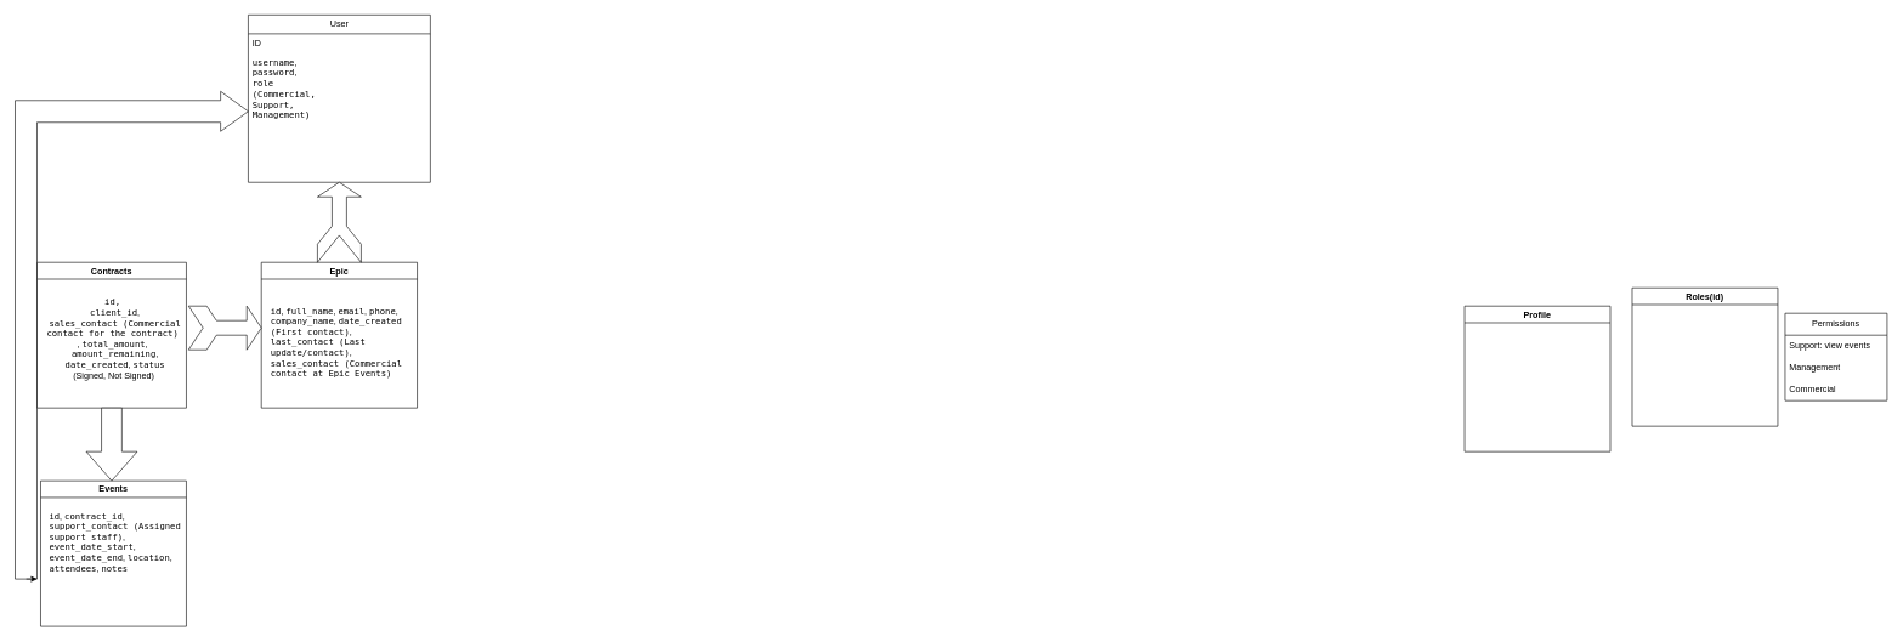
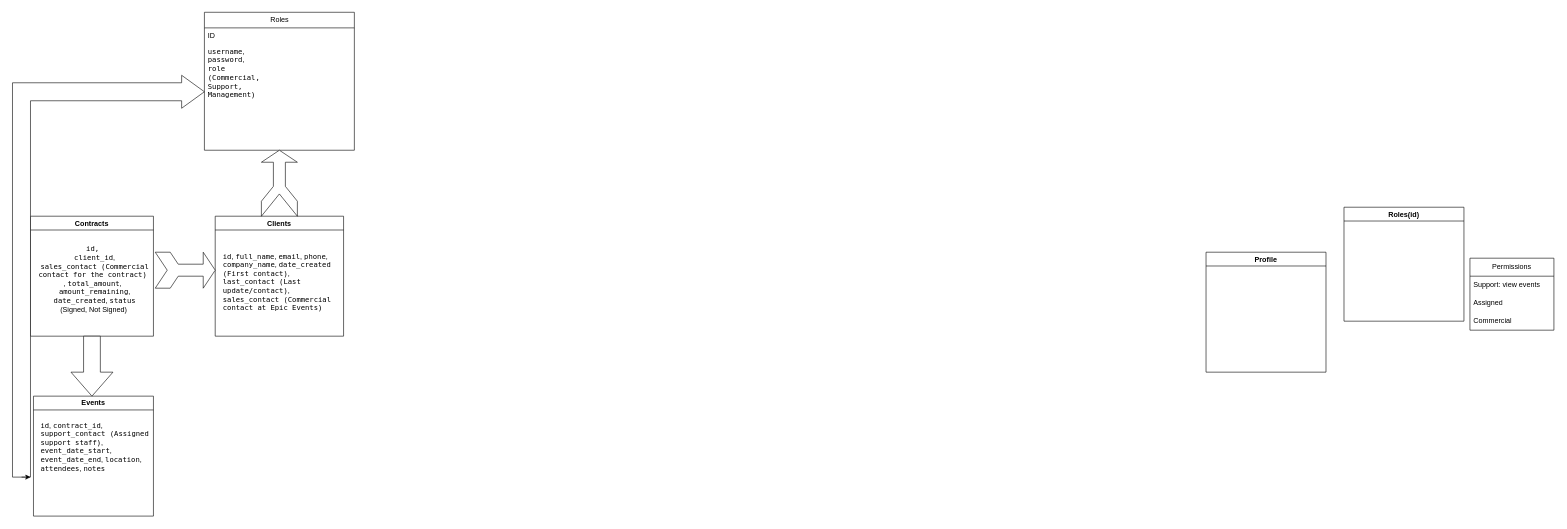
  <mxCell id="0" />
  <mxCell id="1" parent="0" />
- <mxCell id="2" value="User" style="swimlane;fontStyle=0;childLayout=stackLayout;horizontal=1;startSize=26;fillColor=none;horizontalStack=0;resizeParent=1;resizeParentMax=0;resizeLast=0;collapsible=1;marginBottom=0;html=1;" parent="1" vertex="1"><mxGeometry x="340" y="20" width="250" height="230" as="geometry" /></mxCell>
+ <mxCell id="2" value="Roles" style="swimlane;fontStyle=0;childLayout=stackLayout;horizontal=1;startSize=26;fillColor=none;horizontalStack=0;resizeParent=1;resizeParentMax=0;resizeLast=0;collapsible=1;marginBottom=0;html=1;" parent="1" vertex="1"><mxGeometry x="340" y="20" width="250" height="230" as="geometry" /></mxCell>
  <mxCell id="3" value="ID" style="text;strokeColor=none;fillColor=none;align=left;verticalAlign=top;spacingLeft=4;spacingRight=4;overflow=hidden;rotatable=0;points=[[0,0.5],[1,0.5]];portConstraint=eastwest;whiteSpace=wrap;html=1;" parent="2" vertex="1"><mxGeometry y="26" width="250" height="26" as="geometry" /></mxCell>
  <mxCell id="4" value="&lt;div&gt;&lt;code&gt;username&lt;/code&gt;,&lt;/div&gt;&lt;div&gt;&lt;code&gt;password&lt;/code&gt;,&lt;/div&gt;&lt;div&gt;&lt;code&gt;role&amp;nbsp;&lt;/code&gt;&lt;/div&gt;&lt;div&gt;&lt;code&gt;(Commercial,&amp;nbsp;&lt;/code&gt;&lt;/div&gt;&lt;div&gt;&lt;code&gt;Support,&amp;nbsp;&lt;/code&gt;&lt;/div&gt;&lt;div&gt;&lt;code&gt;Management)&lt;/code&gt;&lt;br&gt;&lt;/div&gt;" style="text;strokeColor=none;fillColor=none;align=left;verticalAlign=top;spacingLeft=4;spacingRight=4;overflow=hidden;rotatable=0;points=[[0,0.5],[1,0.5]];portConstraint=eastwest;whiteSpace=wrap;html=1;" parent="2" vertex="1"><mxGeometry y="52" width="250" height="178" as="geometry" /></mxCell>
  <mxCell id="5" value="Profile" style="swimlane;whiteSpace=wrap;html=1;" parent="1" vertex="1"><mxGeometry x="2010" y="420" width="200" height="200" as="geometry" /></mxCell>
  <mxCell id="6" value="Permissions" style="swimlane;fontStyle=0;childLayout=stackLayout;horizontal=1;startSize=30;horizontalStack=0;resizeParent=1;resizeParentMax=0;resizeLast=0;collapsible=1;marginBottom=0;whiteSpace=wrap;html=1;" parent="1" vertex="1"><mxGeometry x="2450" y="430" width="140" height="120" as="geometry" /></mxCell>
  <mxCell id="7" value="Support: view events" style="text;strokeColor=none;fillColor=none;align=left;verticalAlign=middle;spacingLeft=4;spacingRight=4;overflow=hidden;points=[[0,0.5],[1,0.5]];portConstraint=eastwest;rotatable=0;whiteSpace=wrap;html=1;" parent="6" vertex="1"><mxGeometry y="30" width="140" height="30" as="geometry" /></mxCell>
- <mxCell id="8" value="Management" style="text;strokeColor=none;fillColor=none;align=left;verticalAlign=middle;spacingLeft=4;spacingRight=4;overflow=hidden;points=[[0,0.5],[1,0.5]];portConstraint=eastwest;rotatable=0;whiteSpace=wrap;html=1;" parent="6" vertex="1"><mxGeometry y="60" width="140" height="30" as="geometry" /></mxCell>
+ <mxCell id="8" value="Assigned" style="text;strokeColor=none;fillColor=none;align=left;verticalAlign=middle;spacingLeft=4;spacingRight=4;overflow=hidden;points=[[0,0.5],[1,0.5]];portConstraint=eastwest;rotatable=0;whiteSpace=wrap;html=1;" parent="6" vertex="1"><mxGeometry y="60" width="140" height="30" as="geometry" /></mxCell>
  <mxCell id="9" value="Commercial" style="text;strokeColor=none;fillColor=none;align=left;verticalAlign=middle;spacingLeft=4;spacingRight=4;overflow=hidden;points=[[0,0.5],[1,0.5]];portConstraint=eastwest;rotatable=0;whiteSpace=wrap;html=1;" parent="6" vertex="1"><mxGeometry y="90" width="140" height="30" as="geometry" /></mxCell>
  <mxCell id="10" value="Events" style="swimlane;whiteSpace=wrap;html=1;" parent="1" vertex="1"><mxGeometry x="55" y="660" width="200" height="200" as="geometry" /></mxCell>
  <mxCell id="11" value="&lt;code&gt;id&lt;/code&gt;, &lt;code&gt;contract_id&lt;/code&gt;, &lt;code&gt;support_contact (Assigned support staff)&lt;/code&gt;, &lt;code&gt;event_date_start&lt;/code&gt;, &lt;code&gt;event_date_end&lt;/code&gt;, &lt;code&gt;location&lt;/code&gt;, &lt;code&gt;attendees&lt;/code&gt;, &lt;code&gt;notes&lt;/code&gt;" style="text;whiteSpace=wrap;html=1;" parent="10" vertex="1"><mxGeometry x="10" y="35" width="190" height="150" as="geometry" /></mxCell>
- <mxCell id="12" value="Epic" style="swimlane;whiteSpace=wrap;html=1;" parent="1" vertex="1"><mxGeometry x="358" y="360" width="214" height="200" as="geometry" /></mxCell>
+ <mxCell id="12" value="Clients" style="swimlane;whiteSpace=wrap;html=1;" parent="1" vertex="1"><mxGeometry x="358" y="360" width="214" height="200" as="geometry" /></mxCell>
  <mxCell id="13" value="&lt;code&gt;id&lt;/code&gt;, &lt;code&gt;full_name&lt;/code&gt;, &lt;code&gt;email&lt;/code&gt;, &lt;code&gt;phone&lt;/code&gt;, &lt;code&gt;company_name&lt;/code&gt;, &lt;code&gt;date_created (First contact)&lt;/code&gt;, &lt;code&gt;last_contact (Last update/contact)&lt;/code&gt;, &lt;code&gt;sales_contact (Commercial contact at Epic Events)&lt;/code&gt;" style="text;strokeColor=none;fillColor=none;align=left;verticalAlign=middle;spacingLeft=4;spacingRight=4;overflow=hidden;points=[[0,0.5],[1,0.5]];portConstraint=eastwest;rotatable=0;whiteSpace=wrap;html=1;" parent="12" vertex="1"><mxGeometry x="7" y="30" width="200" height="160" as="geometry" /></mxCell>
  <mxCell id="14" value="Item 3" style="text;strokeColor=none;fillColor=none;align=left;verticalAlign=top;spacingLeft=4;spacingRight=4;overflow=hidden;rotatable=0;points=[[0,0.5],[1,0.5]];portConstraint=eastwest;whiteSpace=wrap;html=1;" parent="1" vertex="1"><mxGeometry x="248" y="340" width="250" height="2" as="geometry" /></mxCell>
  <mxCell id="15" value="Contracts" style="swimlane;whiteSpace=wrap;html=1;" parent="1" vertex="1"><mxGeometry x="50" y="360" width="205" height="200" as="geometry"><mxRectangle x="358" y="790" width="90" height="30" as="alternateBounds" /></mxGeometry></mxCell>
  <mxCell id="16" value="&lt;code style=&quot;text-align: center;&quot;&gt;&lt;div&gt;id,&lt;/div&gt;&lt;/code&gt;&lt;div style=&quot;text-align: center;&quot;&gt;&amp;nbsp;&amp;nbsp;&lt;code&gt;client_id&lt;/code&gt;,&lt;/div&gt;&lt;div style=&quot;text-align: center;&quot;&gt;&amp;nbsp;&amp;nbsp;&lt;code&gt;sales_contact (Commercial contact for the contract)&lt;/code&gt;&lt;/div&gt;&lt;div style=&quot;text-align: center;&quot;&gt;,&amp;nbsp;&lt;code&gt;total_amount&lt;/code&gt;,&lt;/div&gt;&lt;div style=&quot;text-align: center;&quot;&gt;&amp;nbsp;&amp;nbsp;&lt;code&gt;amount_remaining&lt;/code&gt;,&lt;/div&gt;&lt;div style=&quot;text-align: center;&quot;&gt;&amp;nbsp;&amp;nbsp;&lt;code&gt;date_created&lt;/code&gt;,&amp;nbsp;&lt;code&gt;status&lt;/code&gt;&lt;/div&gt;&lt;div style=&quot;text-align: center;&quot;&gt;&lt;span style=&quot;background-color: initial;&quot;&gt;&amp;nbsp;(Signed, Not Signed)&lt;/span&gt;&lt;/div&gt;" style="text;strokeColor=none;fillColor=none;align=left;verticalAlign=middle;spacingLeft=4;spacingRight=4;overflow=hidden;points=[[0,0.5],[1,0.5]];portConstraint=eastwest;rotatable=0;whiteSpace=wrap;html=1;" parent="15" vertex="1"><mxGeometry x="-7.5" y="30" width="220" height="150" as="geometry" /></mxCell>
- <mxCell id="17" value="Roles(id)" style="swimlane;whiteSpace=wrap;html=1;" parent="1" vertex="1"><mxGeometry x="2240" y="395" width="200" height="190" as="geometry" /></mxCell>
+ <mxCell id="17" value="Roles(id)" style="swimlane;whiteSpace=wrap;html=1;" parent="1" vertex="1"><mxGeometry x="2240" y="345" width="200" height="190" as="geometry" /></mxCell>
  <mxCell id="18" value="" style="html=1;shadow=0;dashed=0;align=center;verticalAlign=middle;shape=mxgraph.arrows2.tailedNotchedArrow;dy1=10;dx1=20;notch=37.14;arrowHead=20;dx2=25;dy2=30;direction=north;" parent="1" vertex="1"><mxGeometry x="290" y="250" width="350" height="110" as="geometry" /></mxCell>
  <mxCell id="19" value="" style="html=1;shadow=0;dashed=0;align=center;verticalAlign=middle;shape=mxgraph.arrows2.tailedNotchedArrow;dy1=10;dx1=20;notch=20;arrowHead=20;dx2=25;dy2=30;" parent="1" vertex="1"><mxGeometry x="258" y="420" width="100" height="60" as="geometry" /></mxCell>
  <mxCell id="20" value="" style="html=1;shadow=0;dashed=0;align=center;verticalAlign=middle;shape=mxgraph.arrows2.arrow;dy=0.6;dx=40;direction=south;notch=0;" parent="1" vertex="1"><mxGeometry x="117.5" y="560" width="70" height="100" as="geometry" /></mxCell>
  <mxCell id="21" value="" style="html=1;shadow=0;dashed=0;align=center;verticalAlign=middle;shape=mxgraph.arrows2.bendArrow;dy=15;dx=38;notch=0;arrowHead=55;rounded=0;" parent="1" vertex="1"><mxGeometry x="20" y="125" width="320" height="670" as="geometry" /></mxCell>
  <mxCell id="22" style="edgeStyle=orthogonalEdgeStyle;rounded=0;orthogonalLoop=1;jettySize=auto;html=1;exitX=0;exitY=0;exitDx=15;exitDy=670;exitPerimeter=0;entryX=0;entryY=0;entryDx=30;entryDy=670;entryPerimeter=0;" parent="1" source="21" target="21" edge="1"><mxGeometry relative="1" as="geometry" /></mxCell>
